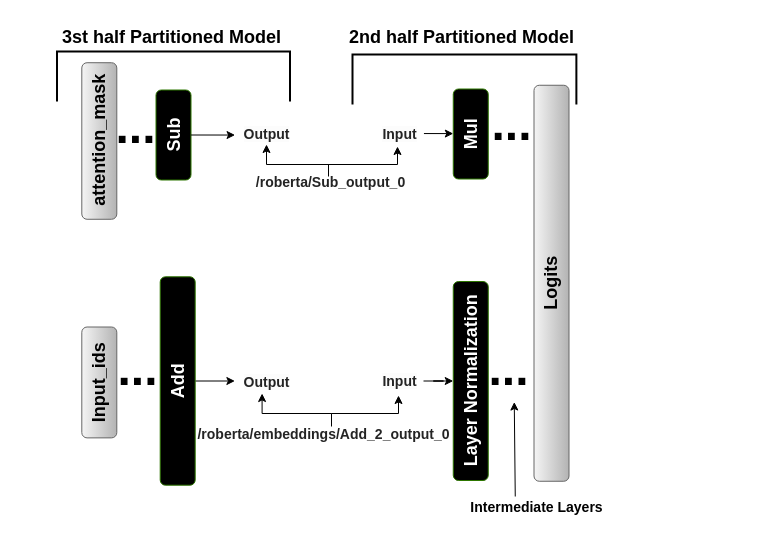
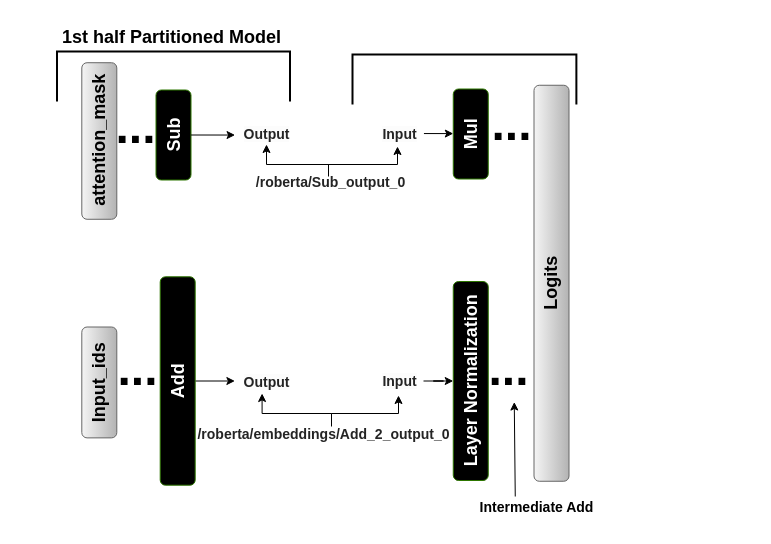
  <mxCell id="0" />
  <mxCell id="1" parent="0" />
  <mxCell id="2" value="&lt;font style=&quot;font-size: 18px;&quot;&gt;Logits&lt;/font&gt;" style="rounded=1;whiteSpace=wrap;html=1;fillColor=#f5f5f5;gradientColor=#b3b3b3;strokeColor=#666666;fontSize=14;fontStyle=1;rotation=-90;" parent="1" vertex="1"><mxGeometry x="353" y="265.25" width="396" height="35" as="geometry" /></mxCell>
  <mxCell id="3" value="" style="strokeWidth=2;html=1;shape=mxgraph.flowchart.annotation_1;align=left;pointerEvents=1;direction=south;fontSize=14;fontStyle=1" parent="1" vertex="1"><mxGeometry x="352" y="54" width="223.87" height="50" as="geometry" /></mxCell>
  <mxCell id="4" value="&lt;font style=&quot;font-size: 48px;&quot;&gt;...&lt;/font&gt;" style="text;html=1;align=center;verticalAlign=middle;resizable=0;points=[];autosize=1;strokeColor=none;fillColor=none;fontSize=14;fontStyle=1" parent="1" vertex="1"><mxGeometry x="105" y="91" width="60" height="70" as="geometry" /></mxCell>
  <mxCell id="5" value="" style="strokeWidth=2;html=1;shape=mxgraph.flowchart.annotation_1;align=left;pointerEvents=1;direction=south;fontSize=14;fontStyle=1" parent="1" vertex="1"><mxGeometry x="56.5" y="51" width="233" height="50" as="geometry" /></mxCell>
  <mxCell id="6" value="&lt;font style=&quot;font-size: 18px;&quot;&gt;Input_ids&lt;/font&gt;" style="rounded=1;whiteSpace=wrap;html=1;fillColor=#f5f5f5;gradientColor=#b3b3b3;strokeColor=#666666;fontSize=14;fontStyle=1;rotation=-90;" parent="1" vertex="1"><mxGeometry x="43.38" y="364.45" width="110.87" height="35" as="geometry" /></mxCell>
  <mxCell id="7" value="&lt;font style=&quot;font-size: 48px;&quot;&gt;...&lt;/font&gt;" style="text;html=1;align=center;verticalAlign=middle;resizable=0;points=[];autosize=1;strokeColor=none;fillColor=none;fontSize=14;fontStyle=1" parent="1" vertex="1"><mxGeometry x="480.75" y="88" width="60" height="70" as="geometry" /></mxCell>
  <mxCell id="8" value="&lt;font style=&quot;font-size: 48px;&quot;&gt;...&lt;/font&gt;" style="text;html=1;align=center;verticalAlign=middle;resizable=0;points=[];autosize=1;strokeColor=none;fillColor=none;fontSize=14;fontStyle=1" parent="1" vertex="1"><mxGeometry x="478" y="333" width="60" height="70" as="geometry" /></mxCell>
  <mxCell id="9" value="&lt;span style=&quot;font-size: 18px;&quot;&gt;attention_mask&lt;/span&gt;" style="rounded=1;whiteSpace=wrap;html=1;fillColor=#f5f5f5;gradientColor=#b3b3b3;strokeColor=#666666;fontSize=14;fontStyle=1;rotation=-90;" parent="1" vertex="1"><mxGeometry x="20.54" y="123" width="156.55" height="35" as="geometry" /></mxCell>
  <mxCell id="10" value="&lt;font style=&quot;font-size: 18px;&quot;&gt;Sub&lt;/font&gt;" style="rounded=1;whiteSpace=wrap;html=1;fillColor=#000000;strokeColor=#2D7600;fontSize=14;fontStyle=1;rotation=-90;fontColor=#ffffff;" parent="1" vertex="1"><mxGeometry x="128" y="117" width="90" height="35" as="geometry" /></mxCell>
  <mxCell id="11" value="&lt;font style=&quot;font-size: 48px;&quot;&gt;...&lt;/font&gt;" style="text;html=1;align=center;verticalAlign=middle;resizable=0;points=[];autosize=1;strokeColor=none;fillColor=none;fontSize=14;fontStyle=1" parent="1" vertex="1"><mxGeometry x="107" y="333" width="60" height="70" as="geometry" /></mxCell>
  <mxCell id="12" style="edgeStyle=orthogonalEdgeStyle;rounded=0;orthogonalLoop=1;jettySize=auto;html=1;exitX=0.5;exitY=1;exitDx=0;exitDy=0;entryX=-0.027;entryY=0.475;entryDx=0;entryDy=0;entryPerimeter=0;" parent="1" source="13" target="27" edge="1"><mxGeometry relative="1" as="geometry"><mxPoint x="236.667" y="382" as="targetPoint" /></mxGeometry></mxCell>
  <mxCell id="13" value="&lt;font style=&quot;font-size: 18px;&quot;&gt;Add&lt;/font&gt;" style="rounded=1;whiteSpace=wrap;html=1;fillColor=#000000;strokeColor=#2D7600;fontSize=14;fontStyle=1;rotation=-90;fontColor=#ffffff;" parent="1" vertex="1"><mxGeometry x="73" y="363" width="208.38" height="35" as="geometry" /></mxCell>
  <mxCell id="14" value="&lt;font style=&quot;font-size: 18px;&quot;&gt;Mul&lt;/font&gt;" style="rounded=1;whiteSpace=wrap;html=1;fillColor=#000000;strokeColor=#2D7600;fontSize=14;fontStyle=1;rotation=-90;fontColor=#ffffff;" parent="1" vertex="1"><mxGeometry x="425.25" y="116" width="90" height="35" as="geometry" /></mxCell>
  <mxCell id="15" value="&lt;font style=&quot;font-size: 18px;&quot;&gt;Layer Normalization&lt;/font&gt;" style="rounded=1;whiteSpace=wrap;html=1;fillColor=#000000;strokeColor=#2D7600;fontSize=14;fontStyle=1;rotation=-90;fontColor=#ffffff;" parent="1" vertex="1"><mxGeometry x="370.75" y="363" width="199" height="35" as="geometry" /></mxCell>
- <mxCell id="16" value="&lt;font style=&quot;font-size: 14px;&quot;&gt;Intermediate Layers&lt;/font&gt;" style="text;html=1;align=center;verticalAlign=middle;resizable=0;points=[];autosize=1;strokeColor=none;fillColor=none;fontSize=14;fontStyle=1" parent="1" vertex="1"><mxGeometry x="464.75" y="492.49" width="142" height="29" as="geometry" /></mxCell>
+ <mxCell id="16" value="&lt;font style=&quot;font-size: 14px;&quot;&gt;Intermediate Add&lt;/font&gt;" style="text;html=1;align=center;verticalAlign=middle;resizable=0;points=[];autosize=1;strokeColor=none;fillColor=none;fontSize=14;fontStyle=1" parent="1" vertex="1"><mxGeometry x="464.75" y="492.49" width="142" height="29" as="geometry" /></mxCell>
  <mxCell id="17" value="" style="endArrow=classic;html=1;rounded=0;entryX=0.596;entryY=0.979;entryDx=0;entryDy=0;entryPerimeter=0;" parent="1" target="8" edge="1"><mxGeometry width="50" height="50" relative="1" as="geometry"><mxPoint x="514.75" y="496" as="sourcePoint" /><mxPoint x="514.75" y="433" as="targetPoint" /></mxGeometry></mxCell>
- <mxCell id="18" value="&lt;font style=&quot;font-size: 18px;&quot;&gt;3st half Partitioned Model&lt;/font&gt;" style="text;html=1;align=center;verticalAlign=middle;resizable=0;points=[];autosize=1;strokeColor=none;fillColor=none;fontSize=14;fontStyle=1" parent="1" vertex="1"><mxGeometry x="52.5" y="20" width="237" height="34" as="geometry" /></mxCell>
- <mxCell id="19" value="&lt;font style=&quot;font-size: 18px;&quot;&gt;2nd half Partitioned Model&lt;/font&gt;" style="text;html=1;align=center;verticalAlign=middle;resizable=0;points=[];autosize=1;strokeColor=none;fillColor=none;fontSize=14;fontStyle=1" parent="1" vertex="1"><mxGeometry x="339.5" y="20" width="243" height="34" as="geometry" /></mxCell>
+ <mxCell id="18" value="&lt;font style=&quot;font-size: 18px;&quot;&gt;1st half Partitioned Model&lt;/font&gt;" style="text;html=1;align=center;verticalAlign=middle;resizable=0;points=[];autosize=1;strokeColor=none;fillColor=none;fontSize=14;fontStyle=1" parent="1" vertex="1"><mxGeometry x="52.5" y="20" width="237" height="34" as="geometry" /></mxCell>
  <mxCell id="20" value="&lt;div style=&quot;text-align: start;&quot;&gt;&lt;font color=&quot;#242424&quot;&gt;&lt;span style=&quot;white-space-collapse: preserve;&quot;&gt;/roberta/Sub_output_0&lt;/span&gt;&lt;/font&gt;&lt;br&gt;&lt;/div&gt;" style="text;html=1;align=center;verticalAlign=middle;resizable=0;points=[];autosize=1;strokeColor=none;fillColor=none;fontSize=14;fontStyle=1;rotation=0;" parent="1" vertex="1"><mxGeometry x="251" y="167" width="157" height="29" as="geometry" /></mxCell>
  <mxCell id="21" value="&lt;div style=&quot;text-align: start;&quot;&gt;&lt;font color=&quot;#242424&quot;&gt;&lt;span style=&quot;white-space-collapse: preserve; background-color: rgb(252, 252, 252);&quot;&gt;Output&lt;/span&gt;&lt;/font&gt;&lt;/div&gt;" style="text;html=1;align=center;verticalAlign=middle;resizable=0;points=[];autosize=1;strokeColor=none;fillColor=none;fontSize=14;fontStyle=1;rotation=0;" parent="1" vertex="1"><mxGeometry x="236" y="119" width="60" height="29" as="geometry" /></mxCell>
  <mxCell id="22" style="edgeStyle=orthogonalEdgeStyle;rounded=0;orthogonalLoop=1;jettySize=auto;html=1;entryX=0.5;entryY=0;entryDx=0;entryDy=0;exitX=1.009;exitY=0.485;exitDx=0;exitDy=0;exitPerimeter=0;" parent="1" source="23" target="14" edge="1"><mxGeometry relative="1" as="geometry"><mxPoint x="386" y="133.5" as="sourcePoint" /></mxGeometry></mxCell>
  <mxCell id="23" value="&lt;div style=&quot;text-align: start;&quot;&gt;&lt;font color=&quot;#242424&quot;&gt;&lt;span style=&quot;white-space-collapse: preserve; background-color: rgb(252, 252, 252);&quot;&gt;Input&lt;/span&gt;&lt;/font&gt;&lt;/div&gt;" style="text;html=1;align=center;verticalAlign=middle;resizable=0;points=[];autosize=1;strokeColor=none;fillColor=none;fontSize=14;fontStyle=1;rotation=0;" parent="1" vertex="1"><mxGeometry x="374" y="119" width="49" height="29" as="geometry" /></mxCell>
  <mxCell id="24" value="" style="edgeStyle=orthogonalEdgeStyle;rounded=0;orthogonalLoop=1;jettySize=auto;html=1;" parent="1" edge="1"><mxGeometry relative="1" as="geometry"><Array as="points"><mxPoint x="311" y="164" /><mxPoint x="397" y="164" /><mxPoint x="397" y="146" /></Array><mxPoint x="328" y="175" as="sourcePoint" /><mxPoint x="397" y="146" as="targetPoint" /></mxGeometry></mxCell>
  <mxCell id="25" style="edgeStyle=orthogonalEdgeStyle;rounded=0;orthogonalLoop=1;jettySize=auto;html=1;entryX=0.392;entryY=1.004;entryDx=0;entryDy=0;entryPerimeter=0;" parent="1" edge="1"><mxGeometry relative="1" as="geometry"><mxPoint x="266" y="144" as="targetPoint" /><Array as="points"><mxPoint x="328" y="176" /><mxPoint x="328" y="164" /><mxPoint x="266" y="164" /></Array><mxPoint x="328" y="176" as="sourcePoint" /></mxGeometry></mxCell>
  <mxCell id="26" value="&lt;div style=&quot;text-align: start;&quot;&gt;&lt;span style=&quot;background-color: initial; white-space-collapse: preserve;&quot;&gt;&lt;font color=&quot;#242424&quot;&gt;/roberta/embeddings/Add_2_output_0&lt;/font&gt;&lt;/span&gt;&lt;/div&gt;" style="text;html=1;align=center;verticalAlign=middle;resizable=0;points=[];autosize=1;strokeColor=none;fillColor=none;fontSize=14;fontStyle=1;rotation=0;" parent="1" vertex="1"><mxGeometry x="196" y="419" width="253" height="29" as="geometry" /></mxCell>
  <mxCell id="27" value="&lt;div style=&quot;text-align: start;&quot;&gt;&lt;font color=&quot;#242424&quot;&gt;&lt;span style=&quot;white-space-collapse: preserve; background-color: rgb(252, 252, 252);&quot;&gt;Output&lt;/span&gt;&lt;/font&gt;&lt;/div&gt;" style="text;html=1;align=center;verticalAlign=middle;resizable=0;points=[];autosize=1;strokeColor=none;fillColor=none;fontSize=14;fontStyle=1;rotation=0;" parent="1" vertex="1"><mxGeometry x="236" y="367.45" width="60" height="29" as="geometry" /></mxCell>
  <mxCell id="28" value="" style="edgeStyle=orthogonalEdgeStyle;rounded=0;orthogonalLoop=1;jettySize=auto;html=1;" parent="1" target="31" edge="1"><mxGeometry relative="1" as="geometry"><Array as="points"><mxPoint x="331" y="413" /><mxPoint x="398" y="413" /></Array><mxPoint x="331" y="426" as="sourcePoint" /><mxPoint x="398" y="393.45" as="targetPoint" /></mxGeometry></mxCell>
  <mxCell id="29" style="edgeStyle=orthogonalEdgeStyle;rounded=0;orthogonalLoop=1;jettySize=auto;html=1;entryX=0.392;entryY=1.004;entryDx=0;entryDy=0;entryPerimeter=0;" parent="1" edge="1"><mxGeometry relative="1" as="geometry"><mxPoint x="261.59" y="393" as="targetPoint" /><Array as="points"><mxPoint x="331" y="425" /><mxPoint x="331" y="413" /><mxPoint x="262" y="413" /></Array><mxPoint x="331" y="424" as="sourcePoint" /></mxGeometry></mxCell>
  <mxCell id="30" style="edgeStyle=orthogonalEdgeStyle;rounded=0;orthogonalLoop=1;jettySize=auto;html=1;entryX=0.5;entryY=0;entryDx=0;entryDy=0;" parent="1" source="31" target="15" edge="1"><mxGeometry relative="1" as="geometry" /></mxCell>
  <mxCell id="31" value="&lt;div style=&quot;text-align: start;&quot;&gt;&lt;font color=&quot;#242424&quot;&gt;&lt;span style=&quot;white-space-collapse: preserve; background-color: rgb(252, 252, 252);&quot;&gt;Input&lt;/span&gt;&lt;/font&gt;&lt;/div&gt;" style="text;html=1;align=center;verticalAlign=middle;resizable=0;points=[];autosize=1;strokeColor=none;fillColor=none;fontSize=14;fontStyle=1;rotation=0;" parent="1" vertex="1"><mxGeometry x="374" y="366" width="49" height="29" as="geometry" /></mxCell>
  <mxCell id="32" style="edgeStyle=orthogonalEdgeStyle;rounded=0;orthogonalLoop=1;jettySize=auto;html=1;exitX=0.5;exitY=1;exitDx=0;exitDy=0;entryX=-0.024;entryY=0.536;entryDx=0;entryDy=0;entryPerimeter=0;" edge="1" parent="1" source="10" target="21"><mxGeometry relative="1" as="geometry" /></mxCell>
